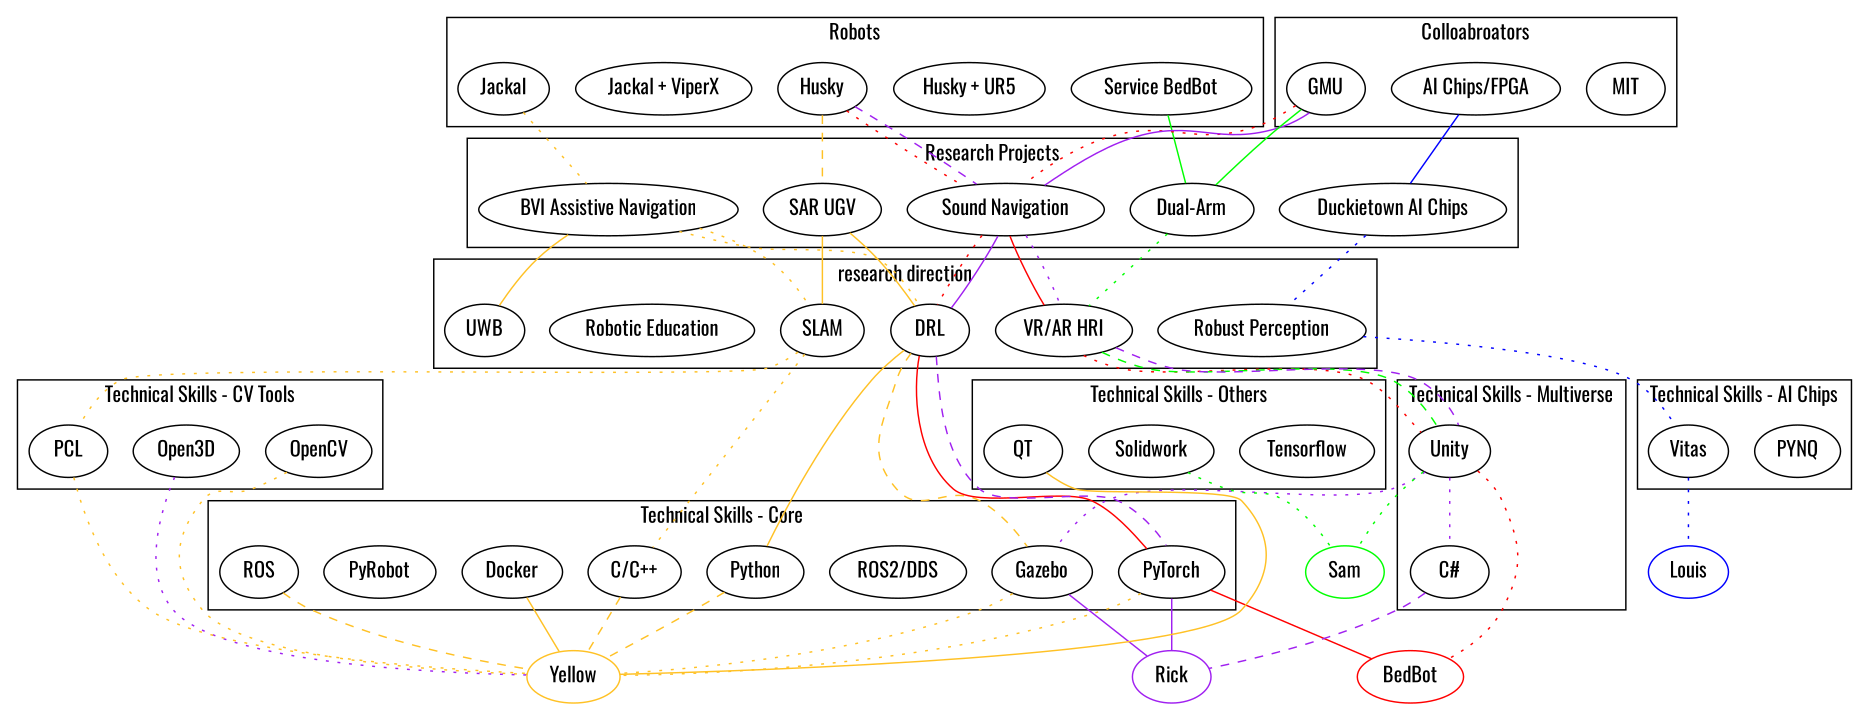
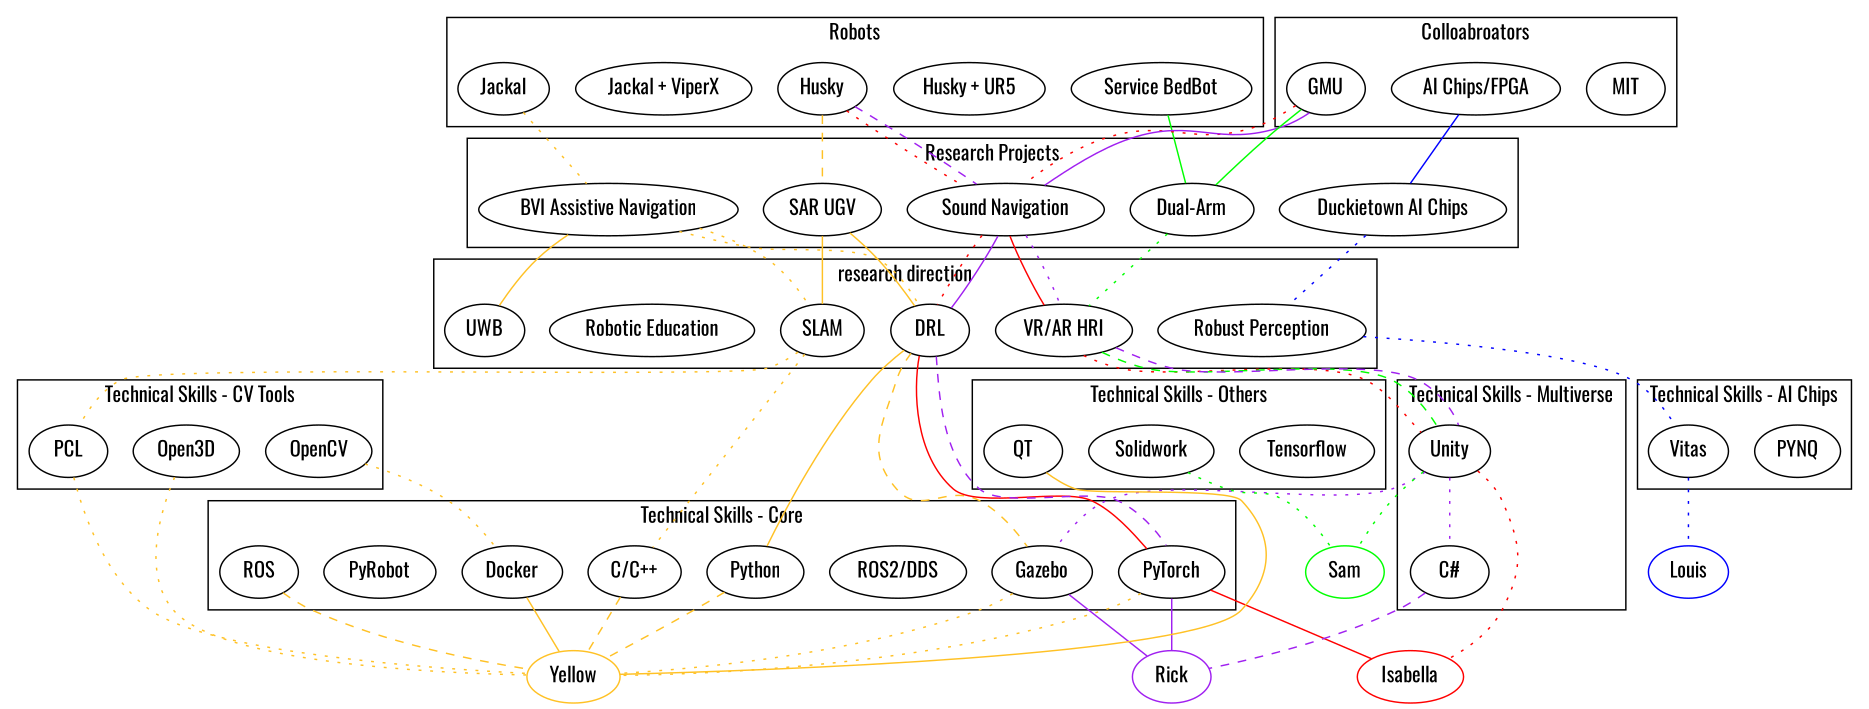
  graph {
    fontname=Oswald
    node [fontname=Oswald]
    edge [color=goldenrod1 fontname=Oswald style=dotted]
    Husky
    "Husky + UR5"
    Jackal
    "Jackal + ViperX"
    "Service BedBot"
    MIT
    GMU
    "AI Chips/FPGA"
    "Duckietown AI Chips"
    "Sound Navigation"
    "Dual-Arm"
    "SAR UGV"
    "BVI Assistive Navigation"
    SLAM
    DRL
    "Robust Perception"
    "VR/AR HRI"
    "Robotic Education"
    UWB
    Docker
    ROS
    "ROS2/DDS"
    Gazebo
    PyTorch
    Python
    PyRobot
    "C/C++"
    Unity
    "C#"
    PYNQ
    Vitas
    OpenCV
    Open3D
    PCL
    Tensorflow
    Solidwork
    QT
    Yellow [color=goldenrod1]
    Rick [color=purple]
-   Isabella [color=red label=BedBot]
+   Isabella [color=red]
    Sam [color=green]
    Louis [color=blue]
    subgraph cluster_1 {
      label=Robots
      Husky
      "Husky + UR5"
      Jackal
      "Jackal + ViperX"
      "Service BedBot"
    }
    subgraph cluster_2 {
      label=Colloabroators
      MIT
      GMU
      "AI Chips/FPGA"
    }
    subgraph cluster_3 {
      label="Research Projects"
      "Duckietown AI Chips"
      "Sound Navigation"
      "Dual-Arm"
      "SAR UGV"
      "BVI Assistive Navigation"
    }
    subgraph cluster_4 {
      label="research direction"
      SLAM
      DRL
      "Robust Perception"
      "VR/AR HRI"
      "Robotic Education"
      UWB
    }
    subgraph cluster_5 {
      label="Technical Skills - Core"
      Docker
      ROS
      "ROS2/DDS"
      Gazebo
      PyTorch
      Python
      PyRobot
      "C/C++"
    }
    subgraph cluster_6 {
      label="Technical Skills - Multiverse"
      Unity
      "C#"
    }
    subgraph cluster_7 {
      label="Technical Skills - AI Chips"
      PYNQ
      Vitas
    }
    subgraph cluster_8 {
      label="Technical Skills - CV Tools"
      OpenCV
      Open3D
      PCL
    }
    subgraph cluster_9 {
      label="Technical Skills - Others"
      Tensorflow
      Solidwork
      QT
    }
    Husky -- "Sound Navigation" [color=red]
    Husky -- "Sound Navigation" [color=purple style=dashed]
    Husky -- "SAR UGV" [style=dashed]
    Jackal -- "BVI Assistive Navigation"
    "Service BedBot" -- "Dual-Arm" [color=green style=solid]
    GMU -- "Sound Navigation" [color=red]
    GMU -- "Sound Navigation" [color=purple style=solid]
    GMU -- "Dual-Arm" [color=green style=solid]
    "AI Chips/FPGA" -- "Duckietown AI Chips" [color=blue style=solid]
    "Duckietown AI Chips" -- "Robust Perception" [color=blue]
    "Sound Navigation" -- DRL [color=red]
    "Sound Navigation" -- DRL [color=purple style=solid]
    "Sound Navigation" -- "VR/AR HRI" [color=red style=solid]
    "Sound Navigation" -- "VR/AR HRI" [color=purple]
    "Dual-Arm" -- "VR/AR HRI" [color=green]
    "SAR UGV" -- SLAM [style=solid]
    "SAR UGV" -- DRL [style=solid]
    "BVI Assistive Navigation" -- SLAM
    "BVI Assistive Navigation" -- DRL
    "BVI Assistive Navigation" -- UWB [style=solid]
    SLAM -- "C/C++"
    SLAM -- PCL
    DRL -- Gazebo [style=dashed]
    DRL -- PyTorch [color=red style=solid]
    DRL -- PyTorch [color=purple style=dashed]
    DRL -- Python [style=solid]
    "Robust Perception" -- Vitas [color=blue]
    "VR/AR HRI" -- Unity [color=red]
    "VR/AR HRI" -- Unity [color=green style=dashed]
    "VR/AR HRI" -- Unity [color=purple style=dashed]
    Docker -- Yellow [style=solid]
    ROS -- Yellow [style=dashed]
    Gazebo -- Yellow
    Gazebo -- Rick [color=purple style=solid]
    PyTorch -- Yellow
    PyTorch -- Rick [color=purple style=solid]
    PyTorch -- Isabella [color=red style=solid]
    Python -- Yellow [style=dashed]
    "C/C++" -- Yellow [style=dashed]
    Unity -- Gazebo [color=purple]
    Unity -- "C#" [color=purple]
    Unity -- Isabella [color=red]
    Unity -- Sam [color=green]
    "C#" -- Rick [color=purple style=dashed]
    Vitas -- Louis [color=blue]
-   OpenCV -- Yellow
-   Open3D -- Yellow [color=purple]
+   OpenCV -- Docker
+   Open3D -- Yellow
    PCL -- Yellow
    Solidwork -- Sam [color=green]
    QT -- Yellow [style=solid]
  }
